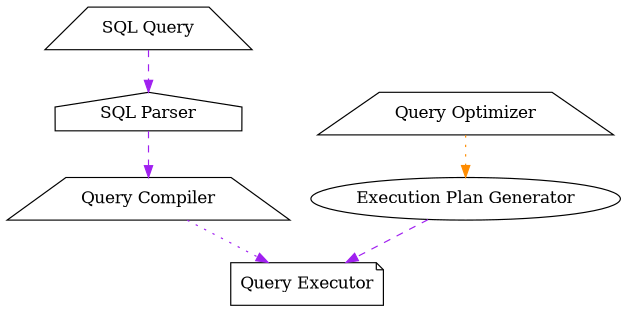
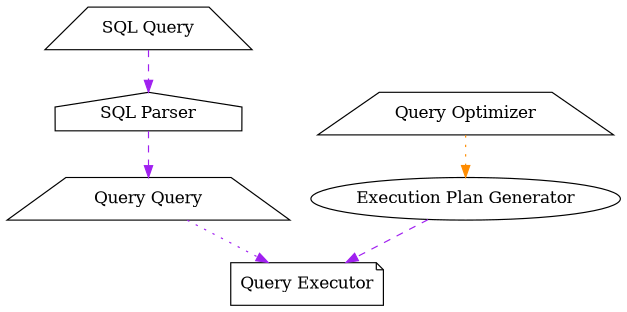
  digraph {
    node [shape=trapezium]
    edge [color=purple style=dashed]
    n1 [label="SQL Query"]
    n2 [label="SQL Parser" shape=house]
-   n3 [label="Query Compiler"]
+   n3 [label="Query Query"]
    n4 [label="Query Executor" shape=note]
    n5 [label="Query Optimizer"]
    n6 [label="Execution Plan Generator" shape=ellipse]
    n1 -> n2
    n2 -> n3
    n3 -> n4 [style=dotted]
    n5 -> n6 [color=darkorange style=dotted]
    n6 -> n4
  }
